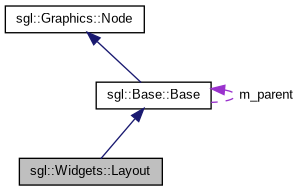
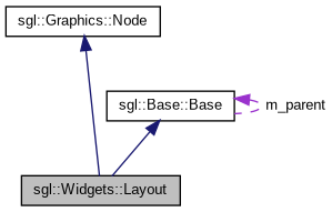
  digraph {
    fontname="Liberation Sans"
    node [color=black fillcolor=white fontname="Liberation Sans" fontsize=10 shape=record style=filled]
    edge [color=midnightblue dir=back fontname="Liberation Sans" fontsize=10 labelfontname=Helvetica labelfontsize=10 style=solid]
    n1 [fillcolor=grey75 fontcolor=black height=0.2 label="sgl::Widgets::Layout" width=0.4]
    n2 [height=0.2 label="sgl::Base::Base" width=0.4]
    n3 [height=0.2 label="sgl::Graphics::Node" width=0.4]
    n2 -> n1
    n2 -> n2 [color=darkorchid3 label=" m_parent" style=dashed]
-   n3 -> n2
+   n3 -> n1
  }
